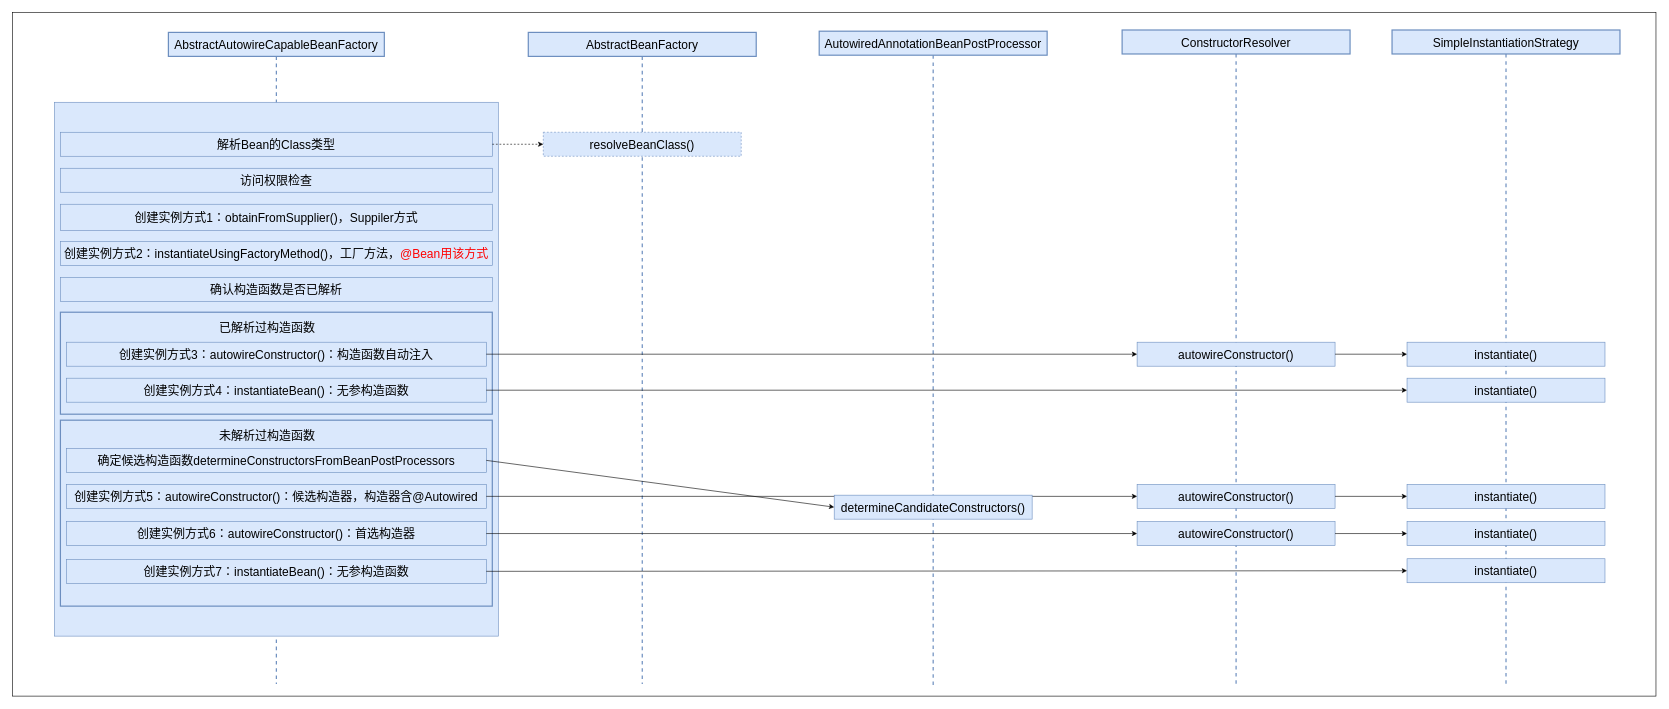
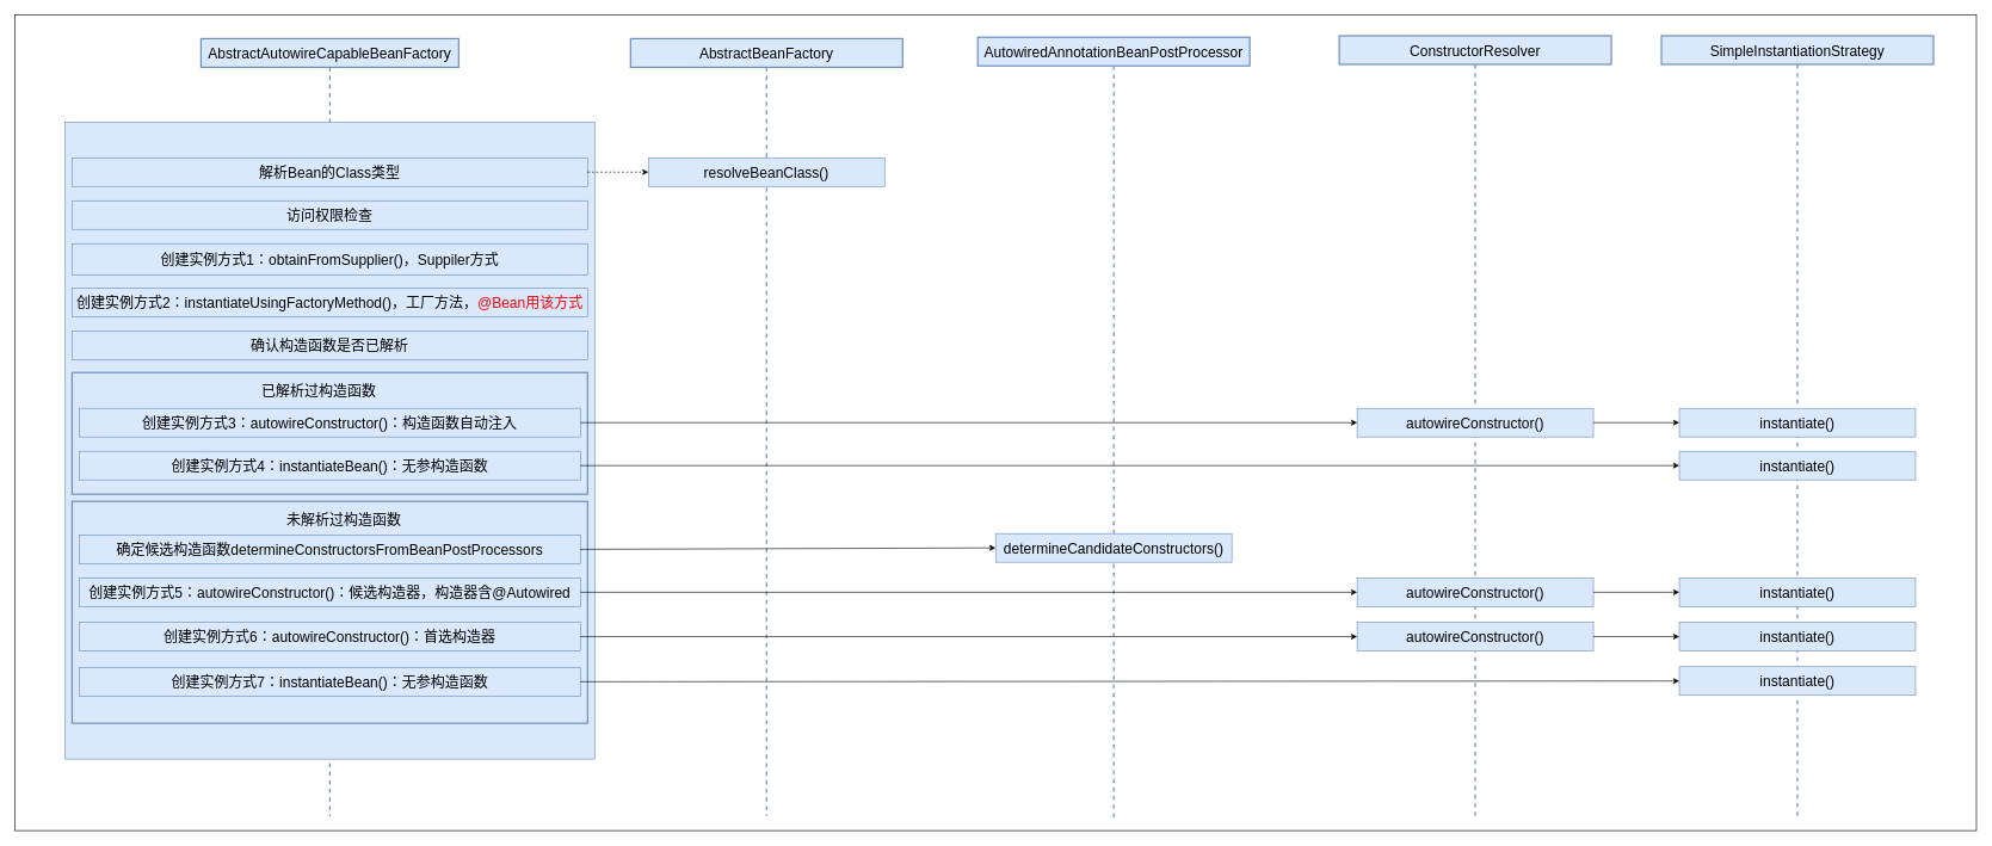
  <mxCell id="0" />
  <mxCell id="1" parent="0" />
  <mxCell id="2" value="" style="rounded=0;whiteSpace=wrap;html=1;" vertex="1" parent="1"><mxGeometry x="20" y="20" width="2740" height="1140" as="geometry" /></mxCell>
  <mxCell id="3" value="AbstractAutowireCapableBeanFactory" style="shape=umlLifeline;perimeter=lifelinePerimeter;whiteSpace=wrap;html=1;container=1;dropTarget=0;collapsible=0;recursiveResize=0;outlineConnect=0;portConstraint=eastwest;newEdgeStyle={&quot;curved&quot;:0,&quot;rounded&quot;:0};fontSize=20;fillColor=#dae8fc;strokeColor=#6c8ebf;strokeWidth=2;" parent="1" vertex="1"><mxGeometry x="280" y="53.5" width="360" height="1086.5" as="geometry" /></mxCell>
  <mxCell id="4" value="" style="html=1;whiteSpace=wrap;fontSize=20;fillColor=#dae8fc;strokeColor=#6c8ebf;" parent="1" vertex="1"><mxGeometry x="90" y="170" width="740" height="890" as="geometry" /></mxCell>
  <mxCell id="5" value="&lt;span style=&quot;text-align: left;&quot;&gt;创建实例&lt;/span&gt;&lt;span style=&quot;text-align: left;&quot;&gt;方式1：obtainFromSupplier()，Suppiler方式&lt;/span&gt;" style="html=1;whiteSpace=wrap;fontSize=20;fillColor=#dae8fc;strokeColor=#6c8ebf;" parent="1" vertex="1"><mxGeometry x="100" y="340" width="720" height="44" as="geometry" /></mxCell>
  <mxCell id="6" value="" style="html=1;whiteSpace=wrap;fontSize=20;fillColor=#dae8fc;strokeColor=#6c8ebf;strokeWidth=2;" parent="1" vertex="1"><mxGeometry x="100" y="700" width="720" height="310" as="geometry" /></mxCell>
- <mxCell id="7" value="&lt;span&gt;未解析过构造函数&lt;/span&gt;" style="text;html=1;align=center;verticalAlign=middle;whiteSpace=wrap;rounded=0;fontColor=#000000;fontStyle=0;fontSize=20;" parent="1" vertex="1"><mxGeometry x="290" y="710" width="310" height="30" as="geometry" /></mxCell>
+ <mxCell id="7" value="&lt;span&gt;未解析过构造函数&lt;/span&gt;" style="text;html=1;align=center;verticalAlign=middle;whiteSpace=wrap;rounded=0;fontColor=#000000;fontStyle=0;fontSize=20;" parent="1" vertex="1"><mxGeometry x="325" y="710" width="310" height="30" as="geometry" /></mxCell>
  <mxCell id="8" value="解析Bean的Class类型" style="html=1;whiteSpace=wrap;fontSize=20;fillColor=#dae8fc;strokeColor=#6c8ebf;strokeWidth=1;" parent="1" vertex="1"><mxGeometry x="100" y="220" width="720" height="40" as="geometry" /></mxCell>
  <mxCell id="9" value="AbstractBeanFactory" style="shape=umlLifeline;perimeter=lifelinePerimeter;whiteSpace=wrap;html=1;container=1;dropTarget=0;collapsible=0;recursiveResize=0;outlineConnect=0;portConstraint=eastwest;newEdgeStyle={&quot;curved&quot;:0,&quot;rounded&quot;:0};fontSize=20;fillColor=#dae8fc;strokeColor=#6c8ebf;strokeWidth=2;" parent="1" vertex="1"><mxGeometry x="880" y="53.5" width="380" height="1086.5" as="geometry" /></mxCell>
- <mxCell id="10" value="resolveBeanClass()" style="html=1;whiteSpace=wrap;fontSize=20;fillColor=#dae8fc;strokeColor=#6c8ebf;strokeWidth=1;dashed=1;" parent="1" vertex="1"><mxGeometry x="905" y="220" width="330" height="40" as="geometry" /></mxCell>
+ <mxCell id="10" value="resolveBeanClass()" style="html=1;whiteSpace=wrap;fontSize=20;fillColor=#dae8fc;strokeColor=#6c8ebf;strokeWidth=1;" parent="1" vertex="1"><mxGeometry x="905" y="220" width="330" height="40" as="geometry" /></mxCell>
  <mxCell id="11" value="AutowiredAnnotationBeanPostProcessor" style="shape=umlLifeline;perimeter=lifelinePerimeter;whiteSpace=wrap;html=1;container=1;dropTarget=0;collapsible=0;recursiveResize=0;outlineConnect=0;portConstraint=eastwest;newEdgeStyle={&quot;curved&quot;:0,&quot;rounded&quot;:0};fontSize=20;fillColor=#dae8fc;strokeColor=#6c8ebf;strokeWidth=2;" parent="1" vertex="1"><mxGeometry x="1365" y="51.5" width="380" height="1090.5" as="geometry" /></mxCell>
  <mxCell id="12" value="" style="endArrow=classic;html=1;rounded=0;exitX=1;exitY=0.5;exitDx=0;exitDy=0;dashed=1;" edge="1" parent="1" source="8" target="10"><mxGeometry width="50" height="50" relative="1" as="geometry"><mxPoint x="790" y="370" as="sourcePoint" /><mxPoint x="840" y="320" as="targetPoint" /></mxGeometry></mxCell>
  <mxCell id="13" value="访问权限检查" style="html=1;whiteSpace=wrap;fontSize=20;fillColor=#dae8fc;strokeColor=#6c8ebf;strokeWidth=1;" vertex="1" parent="1"><mxGeometry x="100" y="280" width="720" height="40" as="geometry" /></mxCell>
  <mxCell id="14" value="&lt;span style=&quot;text-align: left;&quot;&gt;创建实例&lt;/span&gt;&lt;span style=&quot;text-align: left;&quot;&gt;方式2：instantiateUsingFactoryMethod()，工厂方法，&lt;font style=&quot;color: rgb(255, 0, 0);&quot;&gt;@Bean用该方式&lt;/font&gt;&lt;/span&gt;" style="html=1;whiteSpace=wrap;fontSize=20;fillColor=#dae8fc;strokeColor=#6c8ebf;" vertex="1" parent="1"><mxGeometry x="100" y="402" width="720" height="40" as="geometry" /></mxCell>
  <mxCell id="15" value="" style="html=1;whiteSpace=wrap;fontSize=20;fillColor=#dae8fc;strokeColor=#6c8ebf;strokeWidth=2;" vertex="1" parent="1"><mxGeometry x="100" y="520" width="720" height="170" as="geometry" /></mxCell>
  <mxCell id="16" value="确认构造函数是否已解析" style="html=1;whiteSpace=wrap;fontSize=20;fillColor=#dae8fc;strokeColor=#6c8ebf;strokeWidth=1;" vertex="1" parent="1"><mxGeometry x="100" y="462" width="720" height="40" as="geometry" /></mxCell>
  <mxCell id="17" value="&lt;span&gt;已解析过构造函数&lt;/span&gt;" style="text;html=1;align=center;verticalAlign=middle;whiteSpace=wrap;rounded=0;fontColor=#000000;fontStyle=0;fontSize=20;" vertex="1" parent="1"><mxGeometry x="290" y="530" width="310" height="30" as="geometry" /></mxCell>
  <mxCell id="18" value="&lt;span style=&quot;text-align: left;&quot;&gt;创建实例&lt;/span&gt;&lt;span style=&quot;text-align: left;&quot;&gt;方式3：autowireConstructor()：构造函数自动注入&lt;/span&gt;" style="html=1;whiteSpace=wrap;fontSize=20;fillColor=#dae8fc;strokeColor=#6c8ebf;" vertex="1" parent="1"><mxGeometry x="110" y="570" width="700" height="40" as="geometry" /></mxCell>
  <mxCell id="19" value="&lt;span style=&quot;text-align: left;&quot;&gt;创建实例&lt;/span&gt;&lt;span style=&quot;text-align: left;&quot;&gt;方式4：instantiateBean()：无参构造函数&lt;/span&gt;" style="html=1;whiteSpace=wrap;fontSize=20;fillColor=#dae8fc;strokeColor=#6c8ebf;" vertex="1" parent="1"><mxGeometry x="110" y="630" width="700" height="40" as="geometry" /></mxCell>
  <mxCell id="20" value="&lt;div style=&quot;text-align: left;&quot;&gt;&lt;span style=&quot;background-color: transparent;&quot;&gt;确定候选构造函数determineConstructorsFromBeanPostProcessors&lt;/span&gt;&lt;/div&gt;" style="html=1;whiteSpace=wrap;fontSize=20;fillColor=#dae8fc;strokeColor=#6c8ebf;" vertex="1" parent="1"><mxGeometry x="110" y="747" width="700" height="40" as="geometry" /></mxCell>
  <mxCell id="21" value="&lt;span style=&quot;text-align: left;&quot;&gt;创建实例&lt;/span&gt;&lt;span style=&quot;text-align: left;&quot;&gt;方式5：autowireConstructor()：&lt;/span&gt;&lt;span style=&quot;text-align: left;&quot;&gt;候选构造器，构造器含@Autowired&lt;/span&gt;" style="html=1;whiteSpace=wrap;fontSize=20;fillColor=#dae8fc;strokeColor=#6c8ebf;" vertex="1" parent="1"><mxGeometry x="110" y="807" width="700" height="40" as="geometry" /></mxCell>
  <mxCell id="22" value="" style="endArrow=classic;html=1;rounded=0;exitX=1;exitY=0.5;exitDx=0;exitDy=0;entryX=0;entryY=0.5;entryDx=0;entryDy=0;" edge="1" parent="1" source="20" target="37"><mxGeometry width="50" height="50" relative="1" as="geometry"><mxPoint x="980" y="860" as="sourcePoint" /><mxPoint x="1030" y="810" as="targetPoint" /></mxGeometry></mxCell>
  <mxCell id="23" value="&lt;span style=&quot;text-align: left;&quot;&gt;创建实例&lt;/span&gt;&lt;span style=&quot;text-align: left;&quot;&gt;方式6：autowireConstructor()：首&lt;/span&gt;&lt;span style=&quot;text-align: left;&quot;&gt;选构造器&lt;/span&gt;" style="html=1;whiteSpace=wrap;fontSize=20;fillColor=#dae8fc;strokeColor=#6c8ebf;" vertex="1" parent="1"><mxGeometry x="110" y="869" width="700" height="40" as="geometry" /></mxCell>
  <mxCell id="24" value="&lt;span style=&quot;text-align: left;&quot;&gt;创建实例&lt;/span&gt;&lt;span style=&quot;text-align: left;&quot;&gt;方式7：&lt;/span&gt;&lt;span style=&quot;text-align: left;&quot;&gt;instantiateBean()：无参构造函数&lt;/span&gt;" style="html=1;whiteSpace=wrap;fontSize=20;fillColor=#dae8fc;strokeColor=#6c8ebf;" vertex="1" parent="1"><mxGeometry x="110" y="932" width="700" height="40" as="geometry" /></mxCell>
  <mxCell id="25" value="SimpleInstantiationStrategy" style="shape=umlLifeline;perimeter=lifelinePerimeter;whiteSpace=wrap;html=1;container=1;dropTarget=0;collapsible=0;recursiveResize=0;outlineConnect=0;portConstraint=eastwest;newEdgeStyle={&quot;curved&quot;:0,&quot;rounded&quot;:0};fontSize=20;fillColor=#dae8fc;strokeColor=#6c8ebf;strokeWidth=2;" vertex="1" parent="1"><mxGeometry x="2320" y="49.5" width="380" height="1090.5" as="geometry" /></mxCell>
  <mxCell id="26" value="instantiate()" style="html=1;whiteSpace=wrap;fontSize=20;fillColor=#dae8fc;strokeColor=#6c8ebf;strokeWidth=1;" vertex="1" parent="1"><mxGeometry x="2345" y="931" width="330" height="40" as="geometry" /></mxCell>
  <mxCell id="27" value="" style="endArrow=classic;html=1;rounded=0;exitX=1;exitY=0.5;exitDx=0;exitDy=0;entryX=0;entryY=0.5;entryDx=0;entryDy=0;" edge="1" parent="1" source="24" target="26"><mxGeometry width="50" height="50" relative="1" as="geometry"><mxPoint x="850" y="1030" as="sourcePoint" /><mxPoint x="900" y="980" as="targetPoint" /></mxGeometry></mxCell>
  <mxCell id="28" value="instantiate()" style="html=1;whiteSpace=wrap;fontSize=20;fillColor=#dae8fc;strokeColor=#6c8ebf;strokeWidth=1;" vertex="1" parent="1"><mxGeometry x="2345" y="630" width="330" height="40" as="geometry" /></mxCell>
  <mxCell id="29" value="" style="endArrow=classic;html=1;rounded=0;exitX=1;exitY=0.5;exitDx=0;exitDy=0;entryX=0;entryY=0.5;entryDx=0;entryDy=0;" edge="1" parent="1" source="19" target="28"><mxGeometry width="50" height="50" relative="1" as="geometry"><mxPoint x="1090" y="670" as="sourcePoint" /><mxPoint x="1140" y="620" as="targetPoint" /></mxGeometry></mxCell>
  <mxCell id="30" value="ConstructorResolver" style="shape=umlLifeline;perimeter=lifelinePerimeter;whiteSpace=wrap;html=1;container=1;dropTarget=0;collapsible=0;recursiveResize=0;outlineConnect=0;portConstraint=eastwest;newEdgeStyle={&quot;curved&quot;:0,&quot;rounded&quot;:0};fontSize=20;fillColor=#dae8fc;strokeColor=#6c8ebf;strokeWidth=2;" vertex="1" parent="1"><mxGeometry x="1870" y="49.5" width="380" height="1090.5" as="geometry" /></mxCell>
  <mxCell id="31" value="autowireConstructor()" style="html=1;whiteSpace=wrap;fontSize=20;fillColor=#dae8fc;strokeColor=#6c8ebf;strokeWidth=1;" vertex="1" parent="1"><mxGeometry x="1895" y="570" width="330" height="40" as="geometry" /></mxCell>
  <mxCell id="32" value="" style="endArrow=classic;html=1;rounded=0;exitX=1;exitY=0.5;exitDx=0;exitDy=0;entryX=0;entryY=0.5;entryDx=0;entryDy=0;" edge="1" parent="1" source="18" target="31"><mxGeometry width="50" height="50" relative="1" as="geometry"><mxPoint x="1060" y="540" as="sourcePoint" /><mxPoint x="1110" y="490" as="targetPoint" /></mxGeometry></mxCell>
  <mxCell id="33" value="autowireConstructor()" style="html=1;whiteSpace=wrap;fontSize=20;fillColor=#dae8fc;strokeColor=#6c8ebf;strokeWidth=1;" vertex="1" parent="1"><mxGeometry x="1895" y="807" width="330" height="40" as="geometry" /></mxCell>
  <mxCell id="34" value="autowireConstructor()" style="html=1;whiteSpace=wrap;fontSize=20;fillColor=#dae8fc;strokeColor=#6c8ebf;strokeWidth=1;" vertex="1" parent="1"><mxGeometry x="1895" y="869" width="330" height="40" as="geometry" /></mxCell>
  <mxCell id="35" value="" style="endArrow=classic;html=1;rounded=0;exitX=1;exitY=0.5;exitDx=0;exitDy=0;entryX=0;entryY=0.5;entryDx=0;entryDy=0;" edge="1" parent="1" source="23" target="34"><mxGeometry width="50" height="50" relative="1" as="geometry"><mxPoint x="1060" y="1100" as="sourcePoint" /><mxPoint x="1110" y="1050" as="targetPoint" /></mxGeometry></mxCell>
  <mxCell id="36" value="" style="endArrow=classic;html=1;rounded=0;exitX=1;exitY=0.5;exitDx=0;exitDy=0;entryX=0;entryY=0.5;entryDx=0;entryDy=0;" edge="1" parent="1" source="21" target="33"><mxGeometry width="50" height="50" relative="1" as="geometry"><mxPoint x="1050" y="1020" as="sourcePoint" /><mxPoint x="1100" y="970" as="targetPoint" /></mxGeometry></mxCell>
- <mxCell id="37" value="determineCandidateConstructors()" style="html=1;whiteSpace=wrap;fontSize=20;fillColor=#dae8fc;strokeColor=#6c8ebf;strokeWidth=1;" parent="1" vertex="1"><mxGeometry x="1390" y="825" width="330" height="40" as="geometry" /></mxCell>
+ <mxCell id="37" value="determineCandidateConstructors()" style="html=1;whiteSpace=wrap;fontSize=20;fillColor=#dae8fc;strokeColor=#6c8ebf;strokeWidth=1;" parent="1" vertex="1"><mxGeometry x="1390" y="745" width="330" height="40" as="geometry" /></mxCell>
  <mxCell id="38" value="instantiate()" style="html=1;whiteSpace=wrap;fontSize=20;fillColor=#dae8fc;strokeColor=#6c8ebf;strokeWidth=1;" vertex="1" parent="1"><mxGeometry x="2345" y="570" width="330" height="40" as="geometry" /></mxCell>
  <mxCell id="39" value="instantiate()" style="html=1;whiteSpace=wrap;fontSize=20;fillColor=#dae8fc;strokeColor=#6c8ebf;strokeWidth=1;" vertex="1" parent="1"><mxGeometry x="2345" y="807" width="330" height="40" as="geometry" /></mxCell>
  <mxCell id="40" value="instantiate()" style="html=1;whiteSpace=wrap;fontSize=20;fillColor=#dae8fc;strokeColor=#6c8ebf;strokeWidth=1;" vertex="1" parent="1"><mxGeometry x="2345" y="869" width="330" height="40" as="geometry" /></mxCell>
  <mxCell id="41" value="" style="endArrow=classic;html=1;rounded=0;exitX=1;exitY=0.5;exitDx=0;exitDy=0;entryX=0;entryY=0.5;entryDx=0;entryDy=0;" edge="1" parent="1" source="31" target="38"><mxGeometry width="50" height="50" relative="1" as="geometry"><mxPoint x="2230" y="560" as="sourcePoint" /><mxPoint x="2280" y="510" as="targetPoint" /></mxGeometry></mxCell>
  <mxCell id="42" value="" style="endArrow=classic;html=1;rounded=0;exitX=1;exitY=0.5;exitDx=0;exitDy=0;entryX=0;entryY=0.5;entryDx=0;entryDy=0;" edge="1" parent="1" source="33" target="39"><mxGeometry width="50" height="50" relative="1" as="geometry"><mxPoint x="2350" y="790" as="sourcePoint" /><mxPoint x="2400" y="740" as="targetPoint" /></mxGeometry></mxCell>
  <mxCell id="43" value="" style="endArrow=classic;html=1;rounded=0;exitX=1;exitY=0.5;exitDx=0;exitDy=0;entryX=0;entryY=0.5;entryDx=0;entryDy=0;" edge="1" parent="1" source="34" target="40"><mxGeometry width="50" height="50" relative="1" as="geometry"><mxPoint x="2240" y="810" as="sourcePoint" /><mxPoint x="2290" y="760" as="targetPoint" /></mxGeometry></mxCell>
